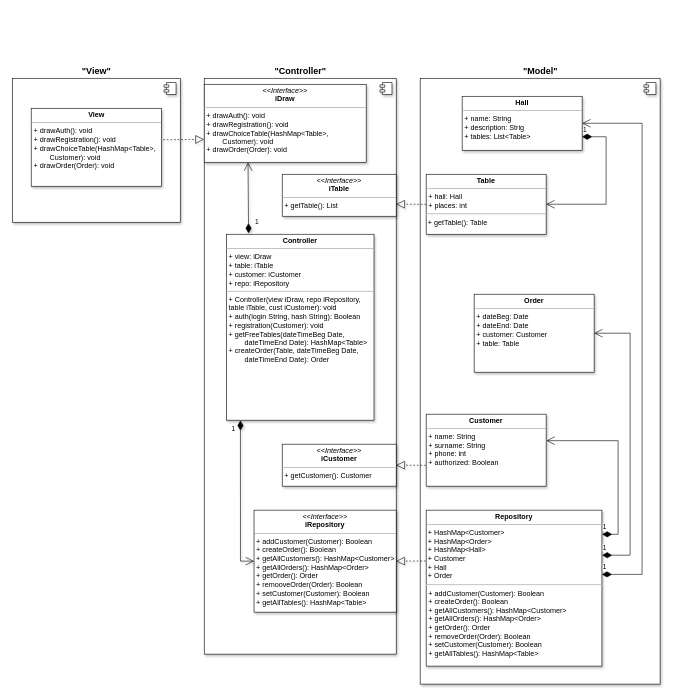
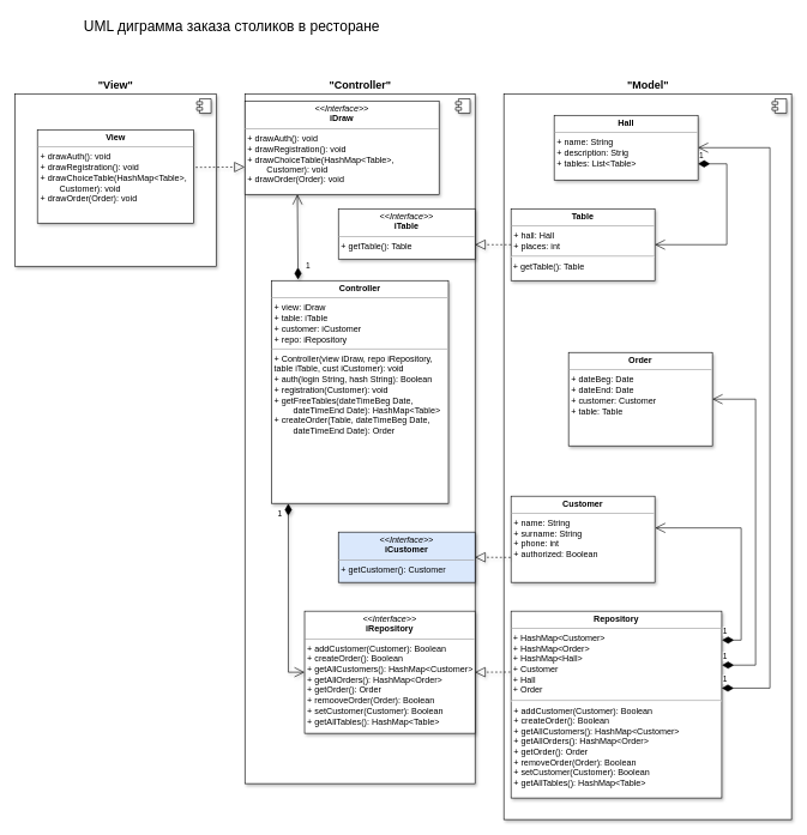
  <mxCell id="0" />
  <mxCell id="1" parent="0" />
  <mxCell id="2" value="&lt;b&gt;&lt;font style=&quot;font-size: 15px;&quot;&gt;&quot;View&quot;&lt;/font&gt;&lt;/b&gt;" style="html=1;dropTarget=0;labelPosition=center;verticalLabelPosition=top;align=center;verticalAlign=bottom;shadow=1;" parent="1" vertex="1"><mxGeometry x="20" y="130" width="280" height="240" as="geometry" /></mxCell>
  <mxCell id="3" value="" style="shape=module;jettyWidth=8;jettyHeight=4;shadow=1;" parent="2" vertex="1"><mxGeometry x="1" width="20" height="20" relative="1" as="geometry"><mxPoint x="-27" y="7" as="offset" /></mxGeometry></mxCell>
  <mxCell id="4" value="&lt;p style=&quot;margin:0px;margin-top:4px;text-align:center;&quot;&gt;&lt;b&gt;View&lt;/b&gt;&lt;/p&gt;&lt;hr size=&quot;1&quot;&gt;&lt;p style=&quot;margin:0px;margin-left:4px;&quot;&gt;+ drawAuth(): void&lt;/p&gt;&lt;p style=&quot;margin:0px;margin-left:4px;&quot;&gt;+ drawRegistration(): void&lt;/p&gt;&lt;p style=&quot;margin:0px;margin-left:4px;&quot;&gt;+ drawChoiceTable(HashMap&amp;lt;Table&amp;gt;,&amp;nbsp;&lt;/p&gt;&lt;p style=&quot;margin:0px;margin-left:4px;&quot;&gt;&lt;span style=&quot;white-space: pre;&quot;&gt;&#09;&lt;/span&gt;Customer): void&lt;/p&gt;&lt;p style=&quot;margin:0px;margin-left:4px;&quot;&gt;+ drawOrder(Order): void&lt;/p&gt;" style="verticalAlign=top;align=left;overflow=fill;fontSize=12;fontFamily=Helvetica;html=1;shadow=1;" parent="1" vertex="1"><mxGeometry x="51.5" y="180" width="217" height="130" as="geometry" /></mxCell>
  <mxCell id="5" value="&lt;font size=&quot;1&quot; style=&quot;&quot;&gt;&lt;b style=&quot;font-size: 15px;&quot;&gt;&quot;Controller&quot;&lt;/b&gt;&lt;/font&gt;" style="html=1;dropTarget=0;labelPosition=center;verticalLabelPosition=top;align=center;verticalAlign=bottom;shadow=1;" parent="1" vertex="1"><mxGeometry x="340" y="130" width="320" height="960" as="geometry" /></mxCell>
  <mxCell id="6" value="" style="shape=module;jettyWidth=8;jettyHeight=4;shadow=1;" parent="5" vertex="1"><mxGeometry x="1" width="20" height="20" relative="1" as="geometry"><mxPoint x="-27" y="7" as="offset" /></mxGeometry></mxCell>
  <mxCell id="7" value="&lt;p style=&quot;margin:0px;margin-top:4px;text-align:center;&quot;&gt;&lt;i&gt;&amp;lt;&amp;lt;Interface&amp;gt;&amp;gt;&lt;/i&gt;&lt;br&gt;&lt;b&gt;iDraw&lt;/b&gt;&lt;/p&gt;&lt;hr size=&quot;1&quot;&gt;&lt;p style=&quot;margin: 0px 0px 0px 4px;&quot;&gt;+ drawAuth(): void&lt;/p&gt;&lt;p style=&quot;margin: 0px 0px 0px 4px;&quot;&gt;+ drawRegistration(): void&lt;/p&gt;&lt;p style=&quot;margin: 0px 0px 0px 4px;&quot;&gt;+ drawChoiceTable(HashMap&amp;lt;Table&amp;gt;,&lt;/p&gt;&lt;p style=&quot;margin: 0px 0px 0px 4px;&quot;&gt;&lt;span style=&quot;white-space: pre;&quot;&gt;&#09;&lt;/span&gt;Customer): void&lt;/p&gt;&lt;p style=&quot;margin: 0px 0px 0px 4px;&quot;&gt;+ drawOrder(Order): void&lt;/p&gt;&lt;p style=&quot;margin: 0px 0px 0px 4px;&quot;&gt;&lt;br&gt;&lt;/p&gt;" style="verticalAlign=top;align=left;overflow=fill;fontSize=12;fontFamily=Helvetica;html=1;shadow=1;" parent="1" vertex="1"><mxGeometry x="340" y="140" width="270" height="130" as="geometry" /></mxCell>
  <mxCell id="8" value="&lt;p style=&quot;margin:0px;margin-top:4px;text-align:center;&quot;&gt;&lt;i&gt;&amp;lt;&amp;lt;Interface&amp;gt;&amp;gt;&lt;/i&gt;&lt;br&gt;&lt;b&gt;iR&lt;/b&gt;&lt;b style=&quot;background-color: initial;&quot;&gt;epository&lt;/b&gt;&lt;/p&gt;&lt;hr size=&quot;1&quot;&gt;&lt;p style=&quot;margin: 0px 0px 0px 4px;&quot;&gt;+ addCustomer(Customer): Boolean&lt;/p&gt;&lt;p style=&quot;margin: 0px 0px 0px 4px;&quot;&gt;+ createOrder(): Boolean&lt;/p&gt;&lt;p style=&quot;margin: 0px 0px 0px 4px;&quot;&gt;+ getAllCustomers(): HashMap&amp;lt;Customer&amp;gt;&lt;/p&gt;&lt;p style=&quot;margin: 0px 0px 0px 4px;&quot;&gt;+ getAllOrders(): HashMap&amp;lt;Order&amp;gt;&lt;/p&gt;&lt;p style=&quot;margin: 0px 0px 0px 4px;&quot;&gt;+ getOrder(): Order&lt;/p&gt;&lt;p style=&quot;margin: 0px 0px 0px 4px;&quot;&gt;+ remooveOrder(Order): Boolean&lt;/p&gt;&lt;p style=&quot;margin: 0px 0px 0px 4px;&quot;&gt;+ setCustomer(Customer): Boolean&lt;/p&gt;&lt;p style=&quot;margin: 0px 0px 0px 4px;&quot;&gt;+ getAllTables(): HashMap&amp;lt;Table&amp;gt;&lt;/p&gt;&lt;p style=&quot;margin:0px;margin-left:4px;&quot;&gt;&lt;/p&gt;" style="verticalAlign=top;align=left;overflow=fill;fontSize=12;fontFamily=Helvetica;html=1;shadow=1;" parent="1" vertex="1"><mxGeometry x="423" y="850" width="237" height="170" as="geometry" /></mxCell>
  <mxCell id="9" value="&lt;font style=&quot;font-size: 15px;&quot;&gt;&lt;b&gt;&quot;Model&quot;&lt;/b&gt;&lt;/font&gt;" style="html=1;dropTarget=0;labelPosition=center;verticalLabelPosition=top;align=center;verticalAlign=bottom;shadow=1;" parent="1" vertex="1"><mxGeometry x="700" y="130" width="400" height="1010" as="geometry" /></mxCell>
  <mxCell id="10" value="" style="shape=module;jettyWidth=8;jettyHeight=4;shadow=1;" parent="9" vertex="1"><mxGeometry x="1" width="20" height="20" relative="1" as="geometry"><mxPoint x="-27" y="7" as="offset" /></mxGeometry></mxCell>
  <mxCell id="11" value="&lt;p style=&quot;margin:0px;margin-top:4px;text-align:center;&quot;&gt;&lt;b&gt;Repository&lt;/b&gt;&lt;/p&gt;&lt;hr size=&quot;1&quot;&gt;&amp;nbsp;+ HashMap&amp;lt;Customer&amp;gt;&lt;br&gt;&amp;nbsp;+ HashMap&amp;lt;Order&amp;gt;&lt;br&gt;&amp;nbsp;+ HashMap&amp;lt;Hall&amp;gt;&lt;br&gt;&amp;nbsp;+ Customer&lt;br&gt;&amp;nbsp;+ Hall&lt;br&gt;&amp;nbsp;+ Order&lt;br&gt;&lt;hr&gt;&lt;p style=&quot;margin: 0px 0px 0px 4px;&quot;&gt;+ addCustomer(Customer): Boolean&lt;/p&gt;&lt;p style=&quot;margin: 0px 0px 0px 4px;&quot;&gt;+ createOrder(): Boolean&lt;/p&gt;&lt;p style=&quot;margin: 0px 0px 0px 4px;&quot;&gt;+ getAllCustomers(): HashMap&amp;lt;Customer&amp;gt;&lt;/p&gt;&lt;p style=&quot;margin: 0px 0px 0px 4px;&quot;&gt;+ getAllOrders(): HashMap&amp;lt;Order&amp;gt;&lt;/p&gt;&lt;p style=&quot;margin: 0px 0px 0px 4px;&quot;&gt;+ getOrder(): Order&lt;/p&gt;&lt;p style=&quot;margin: 0px 0px 0px 4px;&quot;&gt;+ removeOrder(Order): Boolean&lt;/p&gt;&lt;p style=&quot;margin: 0px 0px 0px 4px;&quot;&gt;+ setCustomer(Customer): Boolean&lt;/p&gt;&lt;p style=&quot;margin: 0px 0px 0px 4px;&quot;&gt;+ getAllTables(): HashMap&amp;lt;Table&amp;gt;&lt;/p&gt;" style="verticalAlign=top;align=left;overflow=fill;fontSize=12;fontFamily=Helvetica;html=1;shadow=1;" parent="1" vertex="1"><mxGeometry x="710" y="850" width="293" height="260" as="geometry" /></mxCell>
  <mxCell id="12" value="&lt;p style=&quot;margin:0px;margin-top:4px;text-align:center;&quot;&gt;&lt;b&gt;Controller&lt;/b&gt;&lt;/p&gt;&lt;hr size=&quot;1&quot;&gt;&lt;p style=&quot;margin:0px;margin-left:4px;&quot;&gt;+ view: iDraw&lt;/p&gt;&lt;p style=&quot;margin:0px;margin-left:4px;&quot;&gt;+ table: iTable&lt;br&gt;&lt;/p&gt;&lt;p style=&quot;margin:0px;margin-left:4px;&quot;&gt;+ customer: iCustomer&lt;/p&gt;&lt;p style=&quot;margin:0px;margin-left:4px;&quot;&gt;+ repo: iRepository&lt;/p&gt;&lt;hr size=&quot;1&quot;&gt;&lt;p style=&quot;margin:0px;margin-left:4px;&quot;&gt;+ Controller(view iDraw, repo iRepository,&lt;/p&gt;&lt;p style=&quot;margin:0px;margin-left:4px;&quot;&gt;&lt;span style=&quot;&quot;&gt;&#09;&lt;/span&gt;table iTable, cust iCustomer): void&lt;/p&gt;&lt;p style=&quot;margin:0px;margin-left:4px;&quot;&gt;+ auth(login String, hash String): Boolean&lt;span style=&quot;background-color: initial;&quot;&gt;&amp;nbsp;&lt;/span&gt;&lt;/p&gt;&lt;p style=&quot;margin:0px;margin-left:4px;&quot;&gt;+ registration(Customer): void&lt;/p&gt;&lt;p style=&quot;margin:0px;margin-left:4px;&quot;&gt;+ getFreeTables(&lt;span style=&quot;background-color: initial;&quot;&gt;dateTimeBeg Date,&lt;/span&gt;&lt;/p&gt;&lt;p style=&quot;margin:0px;margin-left:4px;&quot;&gt;&lt;span style=&quot;background-color: initial;&quot;&gt;&#09;&lt;/span&gt;&lt;span style=&quot;background-color: initial;&quot;&gt;&lt;span style=&quot;&quot;&gt;&#09;&lt;/span&gt;&lt;span style=&quot;white-space: pre;&quot;&gt;&#09;&lt;/span&gt;dateTimeEnd Date): HashMap&amp;lt;Table&amp;gt;&lt;/span&gt;&lt;/p&gt;&lt;p style=&quot;margin:0px;margin-left:4px;&quot;&gt;&lt;span style=&quot;background-color: initial;&quot;&gt;+ createOrder(Table, dateTimeBeg Date,&lt;/span&gt;&lt;br&gt;&lt;/p&gt;&lt;p style=&quot;margin:0px;margin-left:4px;&quot;&gt;&lt;span style=&quot;&quot;&gt;&#09;&lt;/span&gt;&lt;span style=&quot;white-space: pre;&quot;&gt;&#09;&lt;/span&gt;dateTimeEnd Date): Order&lt;/p&gt;&lt;p style=&quot;margin:0px;margin-left:4px;&quot;&gt;&lt;br&gt;&lt;/p&gt;" style="verticalAlign=top;align=left;overflow=fill;fontSize=12;fontFamily=Helvetica;html=1;shadow=1;" parent="1" vertex="1"><mxGeometry x="377" y="390" width="246" height="310" as="geometry" /></mxCell>
  <mxCell id="13" value="" style="endArrow=block;dashed=1;endFill=0;endSize=12;html=1;rounded=0;exitX=1.014;exitY=0.403;exitDx=0;exitDy=0;shadow=1;exitPerimeter=0;entryX=-0.001;entryY=0.707;entryDx=0;entryDy=0;entryPerimeter=0;" parent="1" source="4" target="7" edge="1"><mxGeometry width="160" relative="1" as="geometry"><mxPoint x="514" y="330" as="sourcePoint" /><mxPoint x="340" y="229" as="targetPoint" /></mxGeometry></mxCell>
  <mxCell id="14" value="1" style="endArrow=open;html=1;startArrow=diamondThin;startFill=1;align=left;verticalAlign=bottom;rounded=0;exitX=0.15;exitY=-0.005;exitDx=0;exitDy=0;exitPerimeter=0;shadow=1;endSize=12;startSize=14;" parent="1" source="12" edge="1"><mxGeometry x="-0.842" y="-9" relative="1" as="geometry"><mxPoint x="394" y="320" as="sourcePoint" /><mxPoint x="413" y="270" as="targetPoint" /><mxPoint as="offset" /></mxGeometry></mxCell>
  <mxCell id="15" value="1" style="endArrow=open;html=1;startArrow=diamondThin;startFill=1;align=left;verticalAlign=bottom;rounded=0;entryX=0;entryY=0.5;entryDx=0;entryDy=0;shadow=1;endSize=12;startSize=14;exitX=0.095;exitY=1.001;exitDx=0;exitDy=0;exitPerimeter=0;elbow=vertical;edgeStyle=orthogonalEdgeStyle;" parent="1" source="12" target="8" edge="1"><mxGeometry x="-0.813" y="-16" relative="1" as="geometry"><mxPoint x="380" y="420" as="sourcePoint" /><mxPoint x="239" y="220" as="targetPoint" /><mxPoint as="offset" /></mxGeometry></mxCell>
  <mxCell id="16" value="" style="endArrow=block;dashed=1;endFill=0;endSize=12;html=1;rounded=0;entryX=1;entryY=0.5;entryDx=0;entryDy=0;shadow=1;exitX=-0.003;exitY=0.326;exitDx=0;exitDy=0;exitPerimeter=0;" parent="1" source="11" target="8" edge="1"><mxGeometry width="160" relative="1" as="geometry"><mxPoint x="149" y="310" as="sourcePoint" /><mxPoint x="149" y="380" as="targetPoint" /><Array as="points" /></mxGeometry></mxCell>
+ <mxCell id="17" value="&lt;font style=&quot;font-size: 20px;&quot;&gt;UML диграмма заказа столиков в ресторане&lt;br&gt;&lt;/font&gt;" style="text;html=1;strokeColor=none;fillColor=none;align=center;verticalAlign=middle;whiteSpace=wrap;rounded=0;shadow=1;" parent="1" vertex="1"><mxGeometry x="64" y="20" width="516" height="30" as="geometry" /></mxCell>
  <mxCell id="18" value="&lt;p style=&quot;margin:0px;margin-top:4px;text-align:center;&quot;&gt;&lt;b&gt;Customer&lt;/b&gt;&lt;/p&gt;&lt;hr size=&quot;1&quot;&gt;&lt;p style=&quot;margin:0px;margin-left:4px;&quot;&gt;&lt;/p&gt;&lt;p style=&quot;margin: 0px 0px 0px 4px;&quot;&gt;+ name: String&lt;br&gt;+ surname: String&lt;/p&gt;&lt;p style=&quot;margin:0px;margin-left:4px;&quot;&gt;+ phone: int&lt;br&gt;+ authorized: Boolean&lt;br&gt;&lt;br&gt;&lt;/p&gt;" style="verticalAlign=top;align=left;overflow=fill;fontSize=12;fontFamily=Helvetica;html=1;shadow=1;" parent="1" vertex="1"><mxGeometry x="710" y="690" width="200" height="120" as="geometry" /></mxCell>
  <mxCell id="19" value="&lt;p style=&quot;margin:0px;margin-top:4px;text-align:center;&quot;&gt;&lt;b&gt;Table&lt;/b&gt;&lt;/p&gt;&lt;hr size=&quot;1&quot;&gt;&lt;p style=&quot;margin:0px;margin-left:4px;&quot;&gt;&lt;/p&gt;&lt;p style=&quot;margin: 0px 0px 0px 4px;&quot;&gt;+ hall: Hall&lt;br&gt;+ places: int&lt;/p&gt;&lt;hr&gt;&amp;nbsp;+ getTable(): Table" style="verticalAlign=top;align=left;overflow=fill;fontSize=12;fontFamily=Helvetica;html=1;shadow=1;" parent="1" vertex="1"><mxGeometry x="710" y="290" width="200" height="100" as="geometry" /></mxCell>
- <mxCell id="20" value="&lt;p style=&quot;margin:0px;margin-top:4px;text-align:center;&quot;&gt;&lt;i&gt;&amp;lt;&amp;lt;Interface&amp;gt;&amp;gt;&lt;/i&gt;&lt;br&gt;&lt;b&gt;iTable&lt;/b&gt;&lt;/p&gt;&lt;hr size=&quot;1&quot;&gt;&lt;p style=&quot;margin:0px;margin-left:4px;&quot;&gt;&lt;span style=&quot;background-color: initial;&quot;&gt;+ getTable(): List&lt;/span&gt;&lt;/p&gt;" style="verticalAlign=top;align=left;overflow=fill;fontSize=12;fontFamily=Helvetica;html=1;shadow=1;" parent="1" vertex="1"><mxGeometry x="470" y="290" width="190" height="70" as="geometry" /></mxCell>
- <mxCell id="21" value="&lt;p style=&quot;margin:0px;margin-top:4px;text-align:center;&quot;&gt;&lt;i&gt;&amp;lt;&amp;lt;Interface&amp;gt;&amp;gt;&lt;/i&gt;&lt;br&gt;&lt;b&gt;iCustomer&lt;/b&gt;&lt;/p&gt;&lt;hr size=&quot;1&quot;&gt;&lt;p style=&quot;margin:0px;margin-left:4px;&quot;&gt;&lt;span style=&quot;background-color: initial;&quot;&gt;+ getCustomer(): Customer&lt;/span&gt;&lt;/p&gt;" style="verticalAlign=top;align=left;overflow=fill;fontSize=12;fontFamily=Helvetica;html=1;shadow=1;" parent="1" vertex="1"><mxGeometry x="470" y="740" width="190" height="70" as="geometry" /></mxCell>
+ <mxCell id="20" value="&lt;p style=&quot;margin:0px;margin-top:4px;text-align:center;&quot;&gt;&lt;i&gt;&amp;lt;&amp;lt;Interface&amp;gt;&amp;gt;&lt;/i&gt;&lt;br&gt;&lt;b&gt;iTable&lt;/b&gt;&lt;/p&gt;&lt;hr size=&quot;1&quot;&gt;&lt;p style=&quot;margin:0px;margin-left:4px;&quot;&gt;&lt;span style=&quot;background-color: initial;&quot;&gt;+ getTable(): Table&lt;/span&gt;&lt;/p&gt;" style="verticalAlign=top;align=left;overflow=fill;fontSize=12;fontFamily=Helvetica;html=1;shadow=1;" parent="1" vertex="1"><mxGeometry x="470" y="290" width="190" height="70" as="geometry" /></mxCell>
+ <mxCell id="21" value="&lt;p style=&quot;margin:0px;margin-top:4px;text-align:center;&quot;&gt;&lt;i&gt;&amp;lt;&amp;lt;Interface&amp;gt;&amp;gt;&lt;/i&gt;&lt;br&gt;&lt;b&gt;iCustomer&lt;/b&gt;&lt;/p&gt;&lt;hr size=&quot;1&quot;&gt;&lt;p style=&quot;margin:0px;margin-left:4px;&quot;&gt;&lt;span style=&quot;background-color: initial;&quot;&gt;+ getCustomer(): Customer&lt;/span&gt;&lt;/p&gt;" style="verticalAlign=top;align=left;overflow=fill;fontSize=12;fontFamily=Helvetica;html=1;shadow=1;fillColor=#dae8fc;" parent="1" vertex="1"><mxGeometry x="470" y="740" width="190" height="70" as="geometry" /></mxCell>
  <mxCell id="22" value="" style="endArrow=block;dashed=1;endFill=0;endSize=12;html=1;rounded=0;exitX=0;exitY=0.5;exitDx=0;exitDy=0;shadow=1;" parent="1" source="19" edge="1"><mxGeometry width="160" relative="1" as="geometry"><mxPoint x="747" y="682.5" as="sourcePoint" /><mxPoint x="660" y="340" as="targetPoint" /></mxGeometry></mxCell>
  <mxCell id="23" value="" style="endArrow=block;dashed=1;endFill=0;endSize=12;html=1;rounded=0;entryX=1;entryY=0.5;entryDx=0;entryDy=0;exitX=-0.003;exitY=0.71;exitDx=0;exitDy=0;shadow=1;exitPerimeter=0;" parent="1" source="18" target="21" edge="1"><mxGeometry width="160" relative="1" as="geometry"><mxPoint x="757" y="692.5" as="sourcePoint" /><mxPoint x="640" y="690" as="targetPoint" /><Array as="points" /></mxGeometry></mxCell>
  <mxCell id="24" value="&lt;p style=&quot;margin:0px;margin-top:4px;text-align:center;&quot;&gt;&lt;b&gt;Order&lt;/b&gt;&lt;/p&gt;&lt;hr size=&quot;1&quot;&gt;&lt;p style=&quot;margin:0px;margin-left:4px;&quot;&gt;&lt;/p&gt;&lt;p style=&quot;margin: 0px 0px 0px 4px;&quot;&gt;+ dateBeg: Date&lt;br&gt;+ dateEnd: Date&lt;/p&gt;&lt;p style=&quot;margin:0px;margin-left:4px;&quot;&gt;+ customer: Customer&lt;br&gt;+ table: Table&lt;br&gt;&lt;/p&gt;" style="verticalAlign=top;align=left;overflow=fill;fontSize=12;fontFamily=Helvetica;html=1;shadow=1;" parent="1" vertex="1"><mxGeometry x="790" y="490" width="200" height="130" as="geometry" /></mxCell>
  <mxCell id="25" value="&lt;p style=&quot;margin:0px;margin-top:4px;text-align:center;&quot;&gt;&lt;b&gt;Hall&lt;/b&gt;&lt;/p&gt;&lt;hr size=&quot;1&quot;&gt;&lt;p style=&quot;margin:0px;margin-left:4px;&quot;&gt;&lt;/p&gt;&lt;p style=&quot;margin: 0px 0px 0px 4px;&quot;&gt;+ name: String&lt;br&gt;+ description: Strig&lt;/p&gt;&lt;p style=&quot;margin: 0px 0px 0px 4px;&quot;&gt;+ tables: List&amp;lt;Table&amp;gt;&lt;/p&gt;" style="verticalAlign=top;align=left;overflow=fill;fontSize=12;fontFamily=Helvetica;html=1;shadow=1;" parent="1" vertex="1"><mxGeometry x="770" y="160" width="200" height="90" as="geometry" /></mxCell>
  <mxCell id="26" value="1" style="endArrow=open;html=1;endSize=12;startArrow=diamondThin;startSize=14;startFill=1;edgeStyle=orthogonalEdgeStyle;align=left;verticalAlign=bottom;rounded=0;exitX=1;exitY=0.75;exitDx=0;exitDy=0;entryX=1;entryY=0.5;entryDx=0;entryDy=0;" parent="1" source="25" target="19" edge="1"><mxGeometry x="-1" y="3" relative="1" as="geometry"><mxPoint x="540" y="310" as="sourcePoint" /><mxPoint x="1060" y="470" as="targetPoint" /><Array as="points"><mxPoint x="1010" y="228" /><mxPoint x="1010" y="340" /></Array></mxGeometry></mxCell>
  <mxCell id="27" value="1" style="endArrow=open;html=1;endSize=12;startArrow=diamondThin;startSize=14;startFill=1;edgeStyle=orthogonalEdgeStyle;align=left;verticalAlign=bottom;rounded=0;exitX=1;exitY=0.412;exitDx=0;exitDy=0;exitPerimeter=0;entryX=1;entryY=0.5;entryDx=0;entryDy=0;" parent="1" source="11" target="25" edge="1"><mxGeometry x="-1" y="3" relative="1" as="geometry"><mxPoint x="550" y="590" as="sourcePoint" /><mxPoint x="710" y="590" as="targetPoint" /><Array as="points"><mxPoint x="1070" y="957" /><mxPoint x="1070" y="205" /></Array></mxGeometry></mxCell>
  <mxCell id="28" value="1" style="endArrow=open;html=1;endSize=12;startArrow=diamondThin;startSize=14;startFill=1;edgeStyle=orthogonalEdgeStyle;align=left;verticalAlign=bottom;rounded=0;exitX=1.001;exitY=0.155;exitDx=0;exitDy=0;entryX=1.002;entryY=0.368;entryDx=0;entryDy=0;entryPerimeter=0;exitPerimeter=0;" parent="1" source="11" target="18" edge="1"><mxGeometry x="-1" y="3" relative="1" as="geometry"><mxPoint x="550" y="590" as="sourcePoint" /><mxPoint x="710" y="590" as="targetPoint" /><Array as="points"><mxPoint x="1030" y="890" /><mxPoint x="1030" y="734" /></Array></mxGeometry></mxCell>
  <mxCell id="29" value="1" style="endArrow=open;html=1;endSize=12;startArrow=diamondThin;startSize=14;startFill=1;align=left;verticalAlign=bottom;rounded=0;exitX=1.001;exitY=0.289;exitDx=0;exitDy=0;exitPerimeter=0;entryX=1;entryY=0.5;entryDx=0;entryDy=0;edgeStyle=orthogonalEdgeStyle;" parent="1" source="11" target="24" edge="1"><mxGeometry x="-1" y="3" relative="1" as="geometry"><mxPoint x="840" y="720" as="sourcePoint" /><mxPoint x="1000" y="720" as="targetPoint" /><Array as="points"><mxPoint x="1050" y="925" /><mxPoint x="1050" y="555" /></Array></mxGeometry></mxCell>
